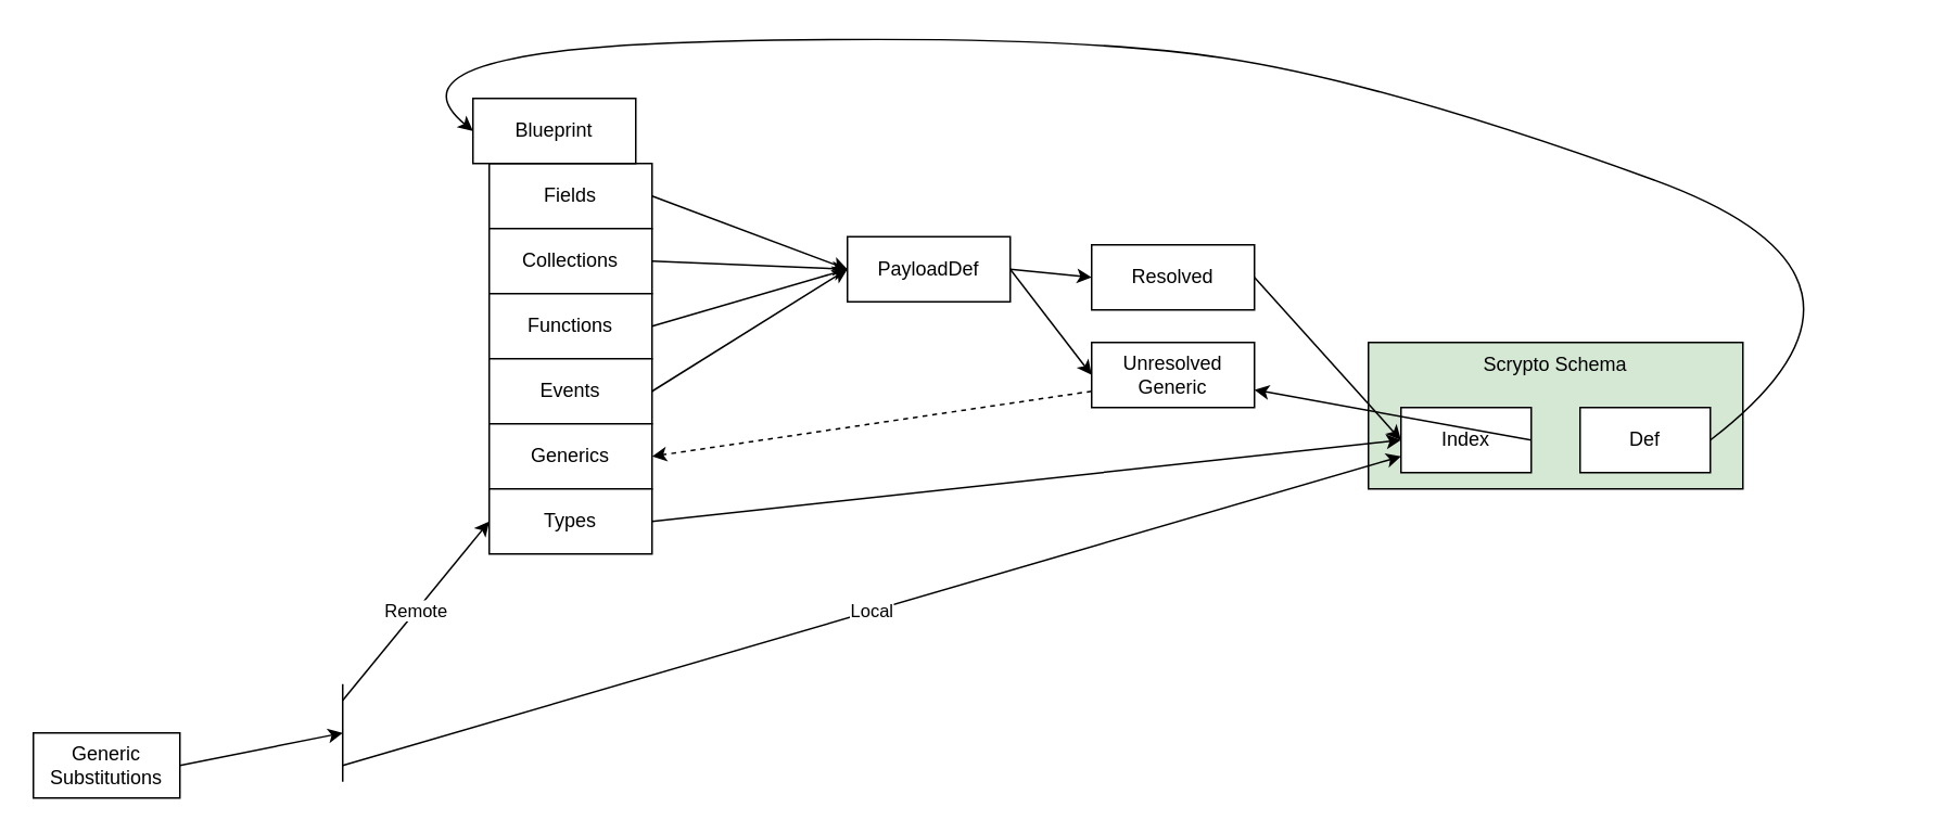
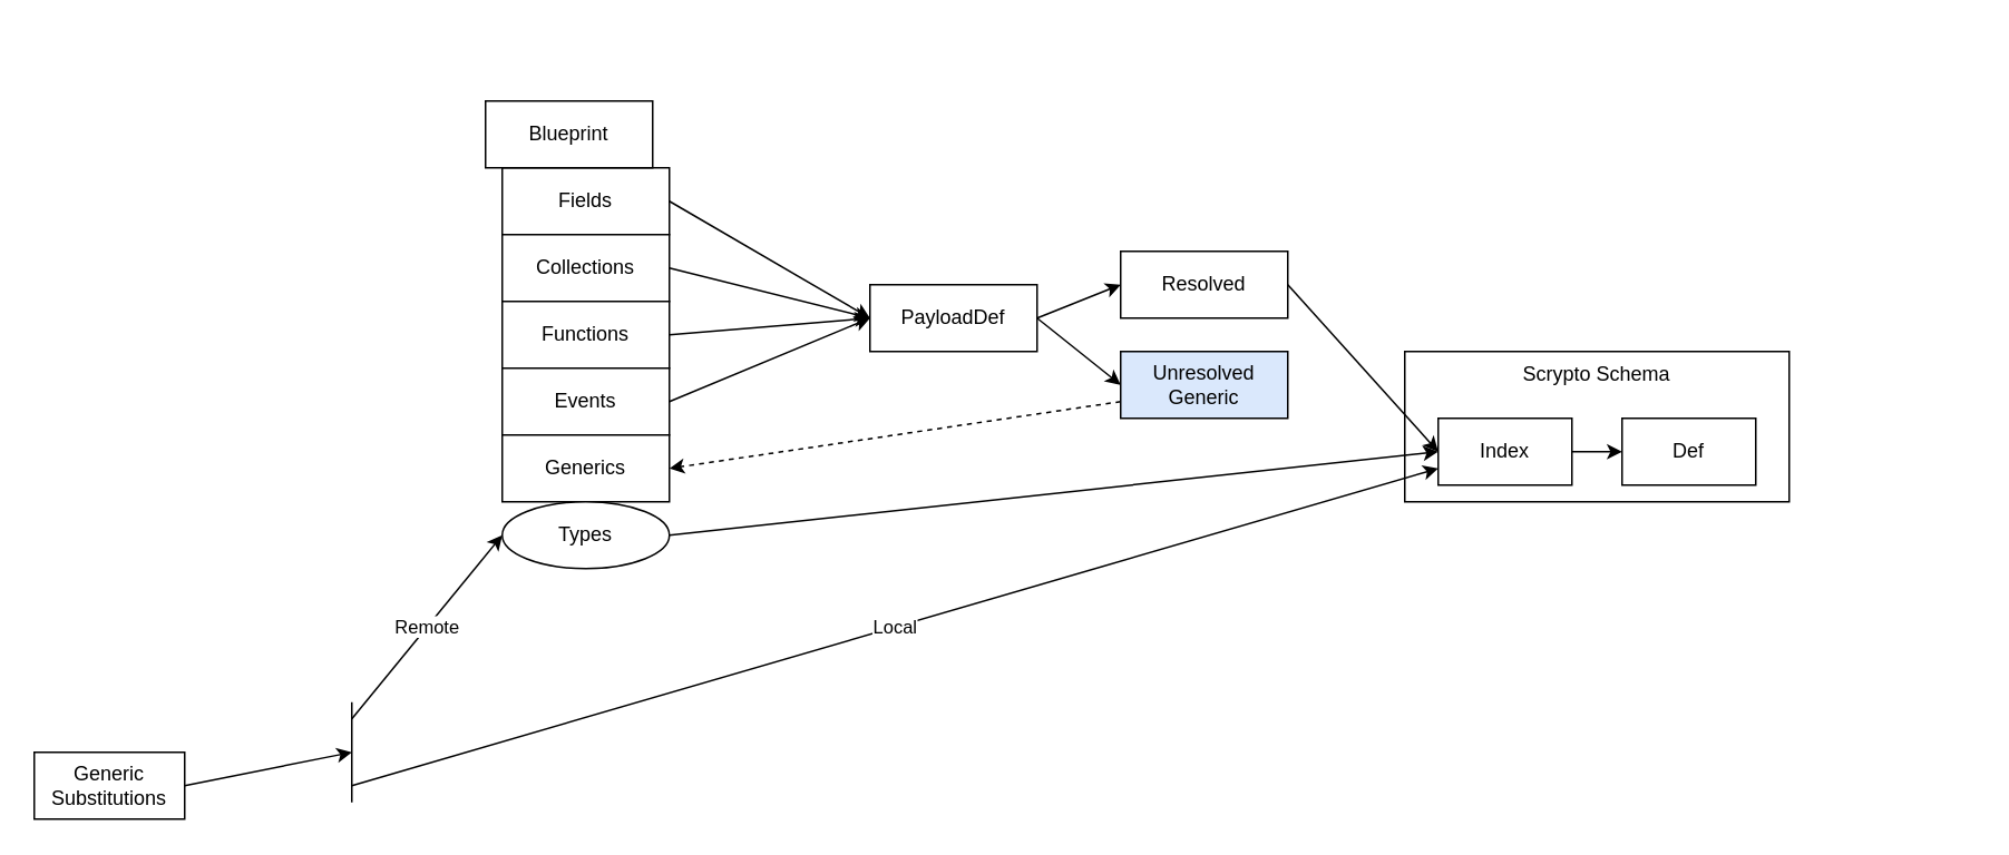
  <mxCell id="0" />
  <mxCell id="1" parent="0" />
  <mxCell id="2" value="Fields" style="rounded=0;whiteSpace=wrap;html=1;" vertex="1" parent="1"><mxGeometry x="300" y="100" width="100" height="40" as="geometry" /></mxCell>
  <mxCell id="3" value="Collections" style="rounded=0;whiteSpace=wrap;html=1;" vertex="1" parent="1"><mxGeometry x="300" y="140" width="100" height="40" as="geometry" /></mxCell>
  <mxCell id="4" value="Functions" style="rounded=0;whiteSpace=wrap;html=1;" vertex="1" parent="1"><mxGeometry x="300" y="180" width="100" height="40" as="geometry" /></mxCell>
  <mxCell id="5" value="Events" style="rounded=0;whiteSpace=wrap;html=1;" vertex="1" parent="1"><mxGeometry x="300" y="220" width="100" height="40" as="geometry" /></mxCell>
  <mxCell id="6" value="Generics" style="rounded=0;whiteSpace=wrap;html=1;" vertex="1" parent="1"><mxGeometry x="300" y="260" width="100" height="40" as="geometry" /></mxCell>
- <mxCell id="7" value="Types" style="rounded=0;whiteSpace=wrap;html=1;" vertex="1" parent="1"><mxGeometry x="300" y="300" width="100" height="40" as="geometry" /></mxCell>
- <mxCell id="8" value="PayloadDef" style="rounded=0;whiteSpace=wrap;html=1;" vertex="1" parent="1"><mxGeometry x="520" y="145" width="100" height="40" as="geometry" /></mxCell>
+ <mxCell id="7" value="Types" style="ellipse;whiteSpace=wrap;html=1;" vertex="1" parent="1"><mxGeometry x="300" y="300" width="100" height="40" as="geometry" /></mxCell>
+ <mxCell id="8" value="PayloadDef" style="rounded=0;whiteSpace=wrap;html=1;" vertex="1" parent="1"><mxGeometry x="520" y="170" width="100" height="40" as="geometry" /></mxCell>
  <mxCell id="9" value="" style="endArrow=classic;html=1;rounded=0;exitX=1;exitY=0.5;exitDx=0;exitDy=0;entryX=0;entryY=0.5;entryDx=0;entryDy=0;" edge="1" parent="1" source="2" target="8"><mxGeometry width="50" height="50" relative="1" as="geometry"><mxPoint x="480" y="340" as="sourcePoint" /><mxPoint x="530" y="290" as="targetPoint" /></mxGeometry></mxCell>
  <mxCell id="10" value="" style="endArrow=classic;html=1;rounded=0;exitX=1;exitY=0.5;exitDx=0;exitDy=0;entryX=0;entryY=0.5;entryDx=0;entryDy=0;" edge="1" parent="1" source="3" target="8"><mxGeometry width="50" height="50" relative="1" as="geometry"><mxPoint x="410" y="130" as="sourcePoint" /><mxPoint x="530" y="230" as="targetPoint" /></mxGeometry></mxCell>
  <mxCell id="11" value="" style="endArrow=classic;html=1;rounded=0;exitX=1;exitY=0.5;exitDx=0;exitDy=0;entryX=0;entryY=0.5;entryDx=0;entryDy=0;" edge="1" parent="1" source="4" target="8"><mxGeometry width="50" height="50" relative="1" as="geometry"><mxPoint x="410" y="170" as="sourcePoint" /><mxPoint x="530" y="230" as="targetPoint" /></mxGeometry></mxCell>
  <mxCell id="12" value="" style="endArrow=classic;html=1;rounded=0;exitX=1;exitY=0.5;exitDx=0;exitDy=0;entryX=0;entryY=0.5;entryDx=0;entryDy=0;" edge="1" parent="1" source="5" target="8"><mxGeometry width="50" height="50" relative="1" as="geometry"><mxPoint x="410" y="210" as="sourcePoint" /><mxPoint x="530" y="230" as="targetPoint" /></mxGeometry></mxCell>
- <mxCell id="13" value="Scrypto Schema" style="rounded=0;whiteSpace=wrap;html=1;verticalAlign=top;fillColor=#d5e8d4;" vertex="1" parent="1"><mxGeometry x="840" y="210" width="230" height="90" as="geometry" /></mxCell>
+ <mxCell id="13" value="Scrypto Schema" style="rounded=0;whiteSpace=wrap;html=1;verticalAlign=top;" vertex="1" parent="1"><mxGeometry x="840" y="210" width="230" height="90" as="geometry" /></mxCell>
  <mxCell id="14" value="Resolved" style="rounded=0;whiteSpace=wrap;html=1;" vertex="1" parent="1"><mxGeometry x="670" y="150" width="100" height="40" as="geometry" /></mxCell>
  <mxCell id="15" value="" style="endArrow=classic;html=1;rounded=0;exitX=1;exitY=0.5;exitDx=0;exitDy=0;entryX=0;entryY=0.5;entryDx=0;entryDy=0;" edge="1" parent="1" source="8" target="14"><mxGeometry width="50" height="50" relative="1" as="geometry"><mxPoint x="410" y="130" as="sourcePoint" /><mxPoint x="530" y="230" as="targetPoint" /></mxGeometry></mxCell>
  <mxCell id="16" value="Index" style="rounded=0;whiteSpace=wrap;html=1;" vertex="1" parent="1"><mxGeometry x="860" y="250" width="80" height="40" as="geometry" /></mxCell>
  <mxCell id="17" value="Def" style="rounded=0;whiteSpace=wrap;html=1;" vertex="1" parent="1"><mxGeometry x="970" y="250" width="80" height="40" as="geometry" /></mxCell>
- <mxCell id="18" value="" style="endArrow=classic;html=1;rounded=0;exitX=1;exitY=0.5;exitDx=0;exitDy=0;" edge="1" parent="1" source="16" target="22"><mxGeometry width="50" height="50" relative="1" as="geometry"><mxPoint x="630" y="230" as="sourcePoint" /><mxPoint x="680" y="200" as="targetPoint" /></mxGeometry></mxCell>
+ <mxCell id="18" value="" style="endArrow=classic;html=1;rounded=0;exitX=1;exitY=0.5;exitDx=0;exitDy=0;entryX=0;entryY=0.5;entryDx=0;entryDy=0;" edge="1" parent="1" source="16" target="17"><mxGeometry width="50" height="50" relative="1" as="geometry"><mxPoint x="630" y="230" as="sourcePoint" /><mxPoint x="680" y="200" as="targetPoint" /></mxGeometry></mxCell>
  <mxCell id="19" value="" style="endArrow=classic;html=1;rounded=0;exitX=1;exitY=0.5;exitDx=0;exitDy=0;entryX=0;entryY=0.5;entryDx=0;entryDy=0;" edge="1" parent="1" source="14" target="16"><mxGeometry width="50" height="50" relative="1" as="geometry"><mxPoint x="630" y="230" as="sourcePoint" /><mxPoint x="680" y="200" as="targetPoint" /></mxGeometry></mxCell>
- <mxCell id="20" value="" style="curved=1;endArrow=classic;html=1;rounded=0;exitX=1;exitY=0.5;exitDx=0;exitDy=0;entryX=0;entryY=0.5;entryDx=0;entryDy=0;" edge="1" parent="1" source="17" target="25"><mxGeometry width="50" height="50" relative="1" as="geometry"><mxPoint x="480" y="340" as="sourcePoint" /><mxPoint x="320" y="-50" as="targetPoint" /><Array as="points"><mxPoint x="1180" y="170" /><mxPoint x="850" y="50" /><mxPoint x="650" y="20" /><mxPoint x="230" y="30" /></Array></mxGeometry></mxCell>
  <mxCell id="21" value="" style="endArrow=classic;html=1;rounded=0;exitX=1;exitY=0.5;exitDx=0;exitDy=0;entryX=0;entryY=0.5;entryDx=0;entryDy=0;" edge="1" parent="1" source="7" target="16"><mxGeometry width="50" height="50" relative="1" as="geometry"><mxPoint x="410" y="250" as="sourcePoint" /><mxPoint x="530" y="230" as="targetPoint" /></mxGeometry></mxCell>
- <mxCell id="22" value="Unresolved Generic" style="rounded=0;whiteSpace=wrap;html=1;" vertex="1" parent="1"><mxGeometry x="670" y="210" width="100" height="40" as="geometry" /></mxCell>
+ <mxCell id="22" value="Unresolved Generic" style="rounded=0;whiteSpace=wrap;html=1;fillColor=#dae8fc;" vertex="1" parent="1"><mxGeometry x="670" y="210" width="100" height="40" as="geometry" /></mxCell>
  <mxCell id="23" value="" style="endArrow=classic;html=1;rounded=0;exitX=1;exitY=0.5;exitDx=0;exitDy=0;entryX=0;entryY=0.5;entryDx=0;entryDy=0;" edge="1" parent="1" source="8" target="22"><mxGeometry width="50" height="50" relative="1" as="geometry"><mxPoint x="630" y="200" as="sourcePoint" /><mxPoint x="680" y="180" as="targetPoint" /></mxGeometry></mxCell>
  <mxCell id="24" value="" style="endArrow=classic;html=1;rounded=0;exitX=0;exitY=0.75;exitDx=0;exitDy=0;entryX=1;entryY=0.5;entryDx=0;entryDy=0;dashed=1;" edge="1" parent="1" source="22" target="6"><mxGeometry width="50" height="50" relative="1" as="geometry"><mxPoint x="410" y="330" as="sourcePoint" /><mxPoint x="870" y="290" as="targetPoint" /></mxGeometry></mxCell>
  <mxCell id="25" value="Blueprint" style="rounded=0;whiteSpace=wrap;html=1;" vertex="1" parent="1"><mxGeometry x="290" y="60" width="100" height="40" as="geometry" /></mxCell>
  <mxCell id="26" value="Generic Substitutions" style="rounded=0;whiteSpace=wrap;html=1;" vertex="1" parent="1"><mxGeometry x="20" y="450" width="90" height="40" as="geometry" /></mxCell>
  <mxCell id="27" value="" style="endArrow=classic;html=1;rounded=0;exitX=1;exitY=0.5;exitDx=0;exitDy=0;" edge="1" parent="1" source="26"><mxGeometry width="50" height="50" relative="1" as="geometry"><mxPoint x="480" y="340" as="sourcePoint" /><mxPoint x="210" y="450" as="targetPoint" /></mxGeometry></mxCell>
  <mxCell id="28" value="" style="endArrow=none;html=1;rounded=0;" edge="1" parent="1"><mxGeometry width="50" height="50" relative="1" as="geometry"><mxPoint x="210" y="480" as="sourcePoint" /><mxPoint x="210" y="420" as="targetPoint" /></mxGeometry></mxCell>
  <mxCell id="29" value="Remote" style="endArrow=classic;html=1;rounded=0;entryX=0;entryY=0.5;entryDx=0;entryDy=0;" edge="1" parent="1" target="7"><mxGeometry width="50" height="50" relative="1" as="geometry"><mxPoint x="210" y="430" as="sourcePoint" /><mxPoint x="220" y="460" as="targetPoint" /></mxGeometry></mxCell>
  <mxCell id="30" value="Local" style="endArrow=classic;html=1;rounded=0;entryX=0;entryY=0.75;entryDx=0;entryDy=0;" edge="1" parent="1" target="16"><mxGeometry width="50" height="50" relative="1" as="geometry"><mxPoint x="210" y="470" as="sourcePoint" /><mxPoint x="220" y="460" as="targetPoint" /></mxGeometry></mxCell>
